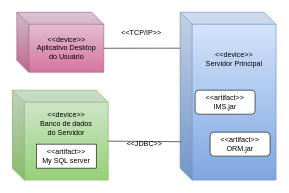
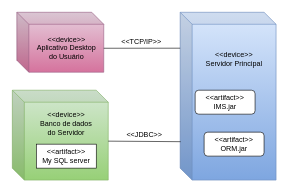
  <mxCell id="0" />
  <mxCell id="1" parent="0" />
  <mxCell id="2" value="&amp;lt;&amp;lt;device&amp;gt;&amp;gt;&lt;br&gt;Servidor Principal&lt;br&gt;&lt;br&gt;&lt;br&gt;&lt;br&gt;&lt;br&gt;&lt;br&gt;&lt;br&gt;&lt;br&gt;&lt;br&gt;&lt;br&gt;.&lt;br&gt;" style="shape=cube;whiteSpace=wrap;html=1;boundedLbl=1;backgroundOutline=1;darkOpacity=0.05;darkOpacity2=0.1;fillColor=#dae8fc;gradientColor=#7ea6e0;strokeColor=#6c8ebf;" vertex="1" parent="1"><mxGeometry x="300" y="20" width="160" height="280" as="geometry" /></mxCell>
  <mxCell id="3" value="&amp;lt;&amp;lt;artifact&amp;gt;&amp;gt;&lt;br&gt;IMS.jar" style="rounded=1;whiteSpace=wrap;html=1;" vertex="1" parent="1"><mxGeometry x="325" y="150" width="100" height="40" as="geometry" /></mxCell>
- <mxCell id="4" value="&amp;lt;&amp;lt;artifact&amp;gt;&amp;gt;&lt;br&gt;ORM.jar" style="rounded=1;whiteSpace=wrap;html=1;" vertex="1" parent="1"><mxGeometry x="350" y="220" width="100" height="40" as="geometry" /></mxCell>
+ <mxCell id="4" value="&amp;lt;&amp;lt;artifact&amp;gt;&amp;gt;&lt;br&gt;ORM.jar" style="rounded=1;whiteSpace=wrap;html=1;" vertex="1" parent="1"><mxGeometry x="340" y="220" width="100" height="40" as="geometry" /></mxCell>
  <mxCell id="5" value="&amp;lt;&amp;lt;device&amp;gt;&amp;gt;&lt;br&gt;Aplicativo Desktop&lt;br&gt;do Usuário" style="shape=cube;whiteSpace=wrap;html=1;boundedLbl=1;backgroundOutline=1;darkOpacity=0.05;darkOpacity2=0.1;fillColor=#e6d0de;strokeColor=#996185;gradientColor=#d5739d;" vertex="1" parent="1"><mxGeometry x="27.5" y="20" width="145" height="100" as="geometry" /></mxCell>
  <mxCell id="6" value="&amp;lt;&amp;lt;device&amp;gt;&amp;gt;&lt;br&gt;Banco de dados &lt;br&gt;do Servidor&lt;br&gt;&lt;br&gt;&lt;br&gt;&lt;br&gt;&lt;br&gt;" style="shape=cube;whiteSpace=wrap;html=1;boundedLbl=1;backgroundOutline=1;darkOpacity=0.05;darkOpacity2=0.1;fillColor=#d5e8d4;strokeColor=#82b366;gradientColor=#97d077;" vertex="1" parent="1"><mxGeometry x="20" y="150" width="160" height="150" as="geometry" /></mxCell>
  <mxCell id="7" value="&amp;lt;&amp;lt;artifact&amp;gt;&amp;gt;&lt;br&gt;My SQL server" style="whiteSpace=wrap;html=1;rounded=0;" vertex="1" parent="1"><mxGeometry x="60" y="240" width="100" height="40" as="geometry" /></mxCell>
  <mxCell id="8" value="" style="endArrow=none;html=1;rounded=0;exitX=0;exitY=0.214;exitDx=0;exitDy=0;exitPerimeter=0;entryX=0;entryY=0;entryDx=145;entryDy=60;entryPerimeter=0;" edge="1" parent="1" source="2" target="5"><mxGeometry width="50" height="50" relative="1" as="geometry"><mxPoint x="280" y="80" as="sourcePoint" /><mxPoint x="180" y="80" as="targetPoint" /></mxGeometry></mxCell>
- <mxCell id="9" value="&amp;lt;&amp;lt;TCP/IP&amp;gt;&amp;gt;" style="text;html=1;align=center;verticalAlign=middle;resizable=0;points=[];autosize=1;strokeColor=none;fillColor=none;" vertex="1" parent="1"><mxGeometry x="190" y="40" width="90" height="30" as="geometry" /></mxCell>
+ <mxCell id="9" value="&amp;lt;&amp;lt;TCP/IP&amp;gt;&amp;gt;" style="text;html=1;align=center;verticalAlign=middle;resizable=0;points=[];autosize=1;strokeColor=none;fillColor=none;" vertex="1" parent="1"><mxGeometry x="190" y="55" width="90" height="30" as="geometry" /></mxCell>
  <mxCell id="10" value="" style="endArrow=none;html=1;rounded=0;exitX=0;exitY=0;exitDx=160;exitDy=85;exitPerimeter=0;entryX=0.005;entryY=0.771;entryDx=0;entryDy=0;entryPerimeter=0;" edge="1" parent="1" source="6" target="2"><mxGeometry width="50" height="50" relative="1" as="geometry"><mxPoint x="160" y="260" as="sourcePoint" /><mxPoint x="210" y="210" as="targetPoint" /></mxGeometry></mxCell>
- <mxCell id="11" value="&amp;lt;&amp;lt;JDBC&amp;gt;&amp;gt;" style="text;html=1;align=center;verticalAlign=middle;resizable=0;points=[];autosize=1;strokeColor=none;fillColor=none;" vertex="1" parent="1"><mxGeometry x="200" y="225" width="80" height="30" as="geometry" /></mxCell>
+ <mxCell id="11" value="&amp;lt;&amp;lt;JDBC&amp;gt;&amp;gt;" style="text;html=1;align=center;verticalAlign=middle;resizable=0;points=[];autosize=1;strokeColor=none;fillColor=none;" vertex="1" parent="1"><mxGeometry x="200" y="210" width="80" height="30" as="geometry" /></mxCell>
